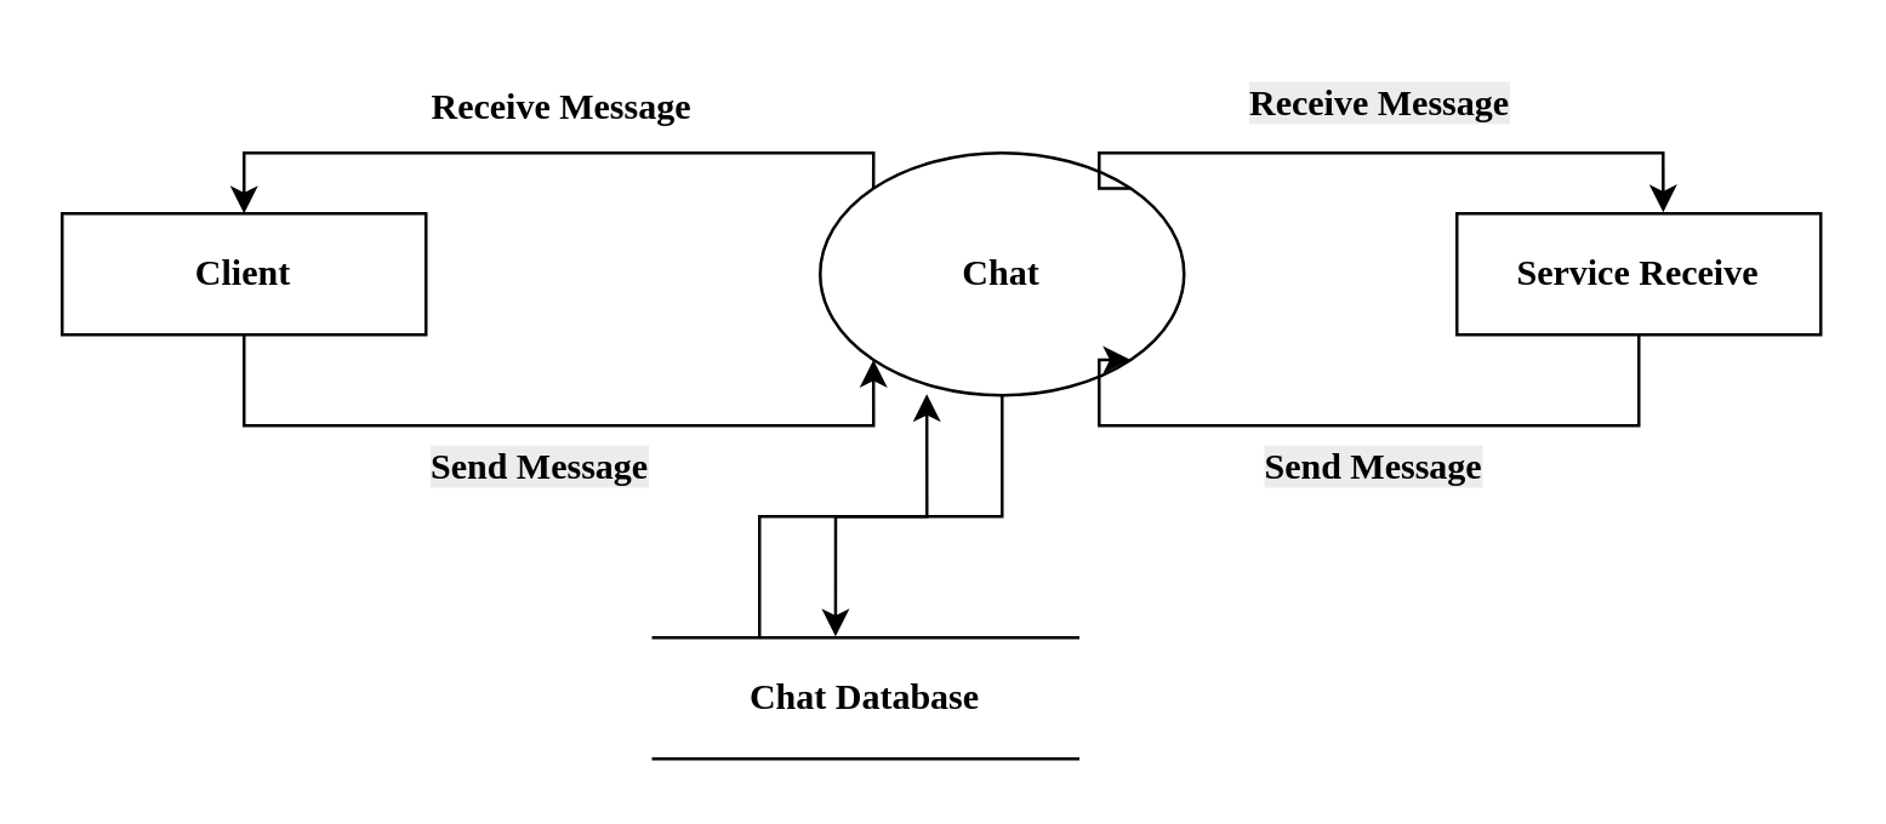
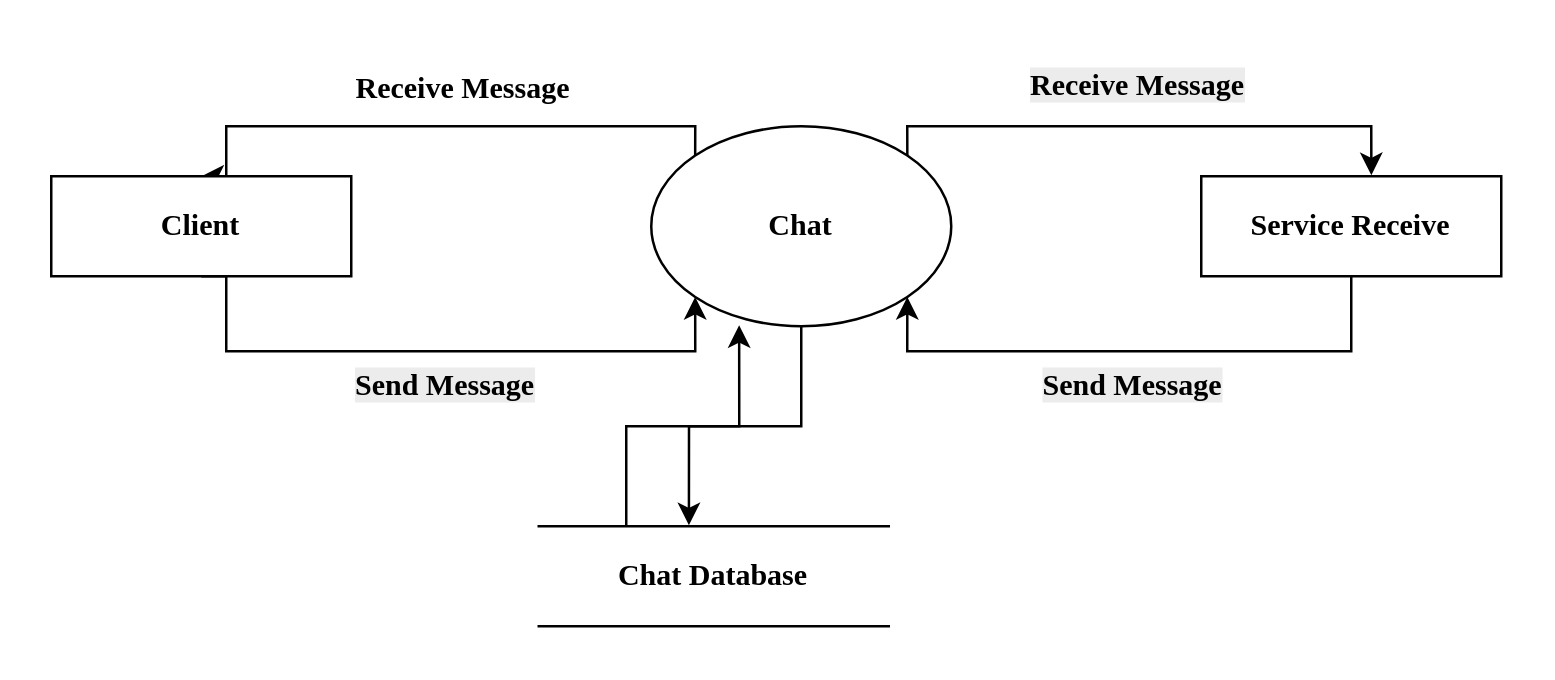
  <mxCell id="0" />
  <mxCell id="1" parent="0" />
  <mxCell id="2" style="edgeStyle=orthogonalEdgeStyle;rounded=0;orthogonalLoop=1;jettySize=auto;html=1;exitX=0;exitY=0;exitDx=0;exitDy=0;entryX=0.5;entryY=0;entryDx=0;entryDy=0;" edge="1" parent="1" source="3" target="5"><mxGeometry relative="1" as="geometry"><Array as="points"><mxPoint x="278" y="50" /><mxPoint x="90" y="50" /></Array></mxGeometry></mxCell>
- <mxCell id="3" value="&lt;font face=&quot;Times New Roman&quot;&gt;&lt;b&gt;Chat&lt;/b&gt;&lt;/font&gt;" style="ellipse;whiteSpace=wrap;html=1;" vertex="1" parent="1"><mxGeometry x="270" y="50" width="120" height="80" as="geometry" /></mxCell>
+ <mxCell id="3" value="&lt;font face=&quot;Times New Roman&quot;&gt;&lt;b&gt;Chat&lt;/b&gt;&lt;/font&gt;" style="ellipse;whiteSpace=wrap;html=1;" vertex="1" parent="1"><mxGeometry x="260" y="50" width="120" height="80" as="geometry" /></mxCell>
  <mxCell id="4" style="edgeStyle=orthogonalEdgeStyle;rounded=0;orthogonalLoop=1;jettySize=auto;html=1;exitX=0.5;exitY=1;exitDx=0;exitDy=0;entryX=0;entryY=1;entryDx=0;entryDy=0;" edge="1" parent="1" source="5" target="3"><mxGeometry relative="1" as="geometry"><Array as="points"><mxPoint x="90" y="140" /><mxPoint x="278" y="140" /></Array></mxGeometry></mxCell>
  <mxCell id="5" value="&lt;font face=&quot;Times New Roman&quot;&gt;&lt;b&gt;Client&lt;/b&gt;&lt;/font&gt;" style="rounded=0;whiteSpace=wrap;html=1;" vertex="1" parent="1"><mxGeometry x="20" y="70" width="120" height="40" as="geometry" /></mxCell>
  <mxCell id="6" style="edgeStyle=orthogonalEdgeStyle;rounded=0;orthogonalLoop=1;jettySize=auto;html=1;entryX=1;entryY=1;entryDx=0;entryDy=0;" edge="1" parent="1" source="7" target="3"><mxGeometry relative="1" as="geometry"><Array as="points"><mxPoint x="540" y="140" /><mxPoint x="362" y="140" /></Array></mxGeometry></mxCell>
  <mxCell id="7" value="&lt;font face=&quot;Times New Roman&quot;&gt;&lt;b&gt;Service Receive&lt;/b&gt;&lt;/font&gt;" style="rounded=0;whiteSpace=wrap;html=1;" vertex="1" parent="1"><mxGeometry x="480" y="70" width="120" height="40" as="geometry" /></mxCell>
  <mxCell id="8" style="edgeStyle=orthogonalEdgeStyle;rounded=0;orthogonalLoop=1;jettySize=auto;html=1;exitX=1;exitY=0;exitDx=0;exitDy=0;entryX=0.567;entryY=-0.01;entryDx=0;entryDy=0;entryPerimeter=0;" edge="1" parent="1" source="3" target="7"><mxGeometry relative="1" as="geometry"><Array as="points"><mxPoint x="362" y="50" /><mxPoint x="548" y="50" /></Array></mxGeometry></mxCell>
  <mxCell id="9" value="&lt;b&gt;&lt;font face=&quot;Times New Roman&quot;&gt;Receive Message&lt;/font&gt;&lt;/b&gt;" style="text;html=1;align=center;verticalAlign=middle;whiteSpace=wrap;rounded=0;" vertex="1" parent="1"><mxGeometry x="130" y="20" width="110" height="30" as="geometry" /></mxCell>
  <mxCell id="10" value="&lt;b style=&quot;forced-color-adjust: none; color: rgb(0, 0, 0); font-family: Helvetica; font-size: 12px; font-style: normal; font-variant-ligatures: normal; font-variant-caps: normal; letter-spacing: normal; orphans: 2; text-align: center; text-indent: 0px; text-transform: none; widows: 2; word-spacing: 0px; -webkit-text-stroke-width: 0px; white-space: normal; background-color: rgb(236, 236, 236); text-decoration-thickness: initial; text-decoration-style: initial; text-decoration-color: initial;&quot;&gt;&lt;font face=&quot;Times New Roman&quot; style=&quot;forced-color-adjust: none;&quot;&gt;Receive Message&lt;/font&gt;&lt;/b&gt;" style="text;whiteSpace=wrap;html=1;" vertex="1" parent="1"><mxGeometry x="410" y="20" width="120" height="40" as="geometry" /></mxCell>
  <mxCell id="11" value="&lt;b style=&quot;color: rgb(0, 0, 0); text-align: center; background-color: rgb(236, 236, 236);&quot;&gt;&lt;font face=&quot;Times New Roman&quot;&gt;Send Message&lt;/font&gt;&lt;/b&gt;" style="text;whiteSpace=wrap;html=1;" vertex="1" parent="1"><mxGeometry x="140" y="140" width="120" height="40" as="geometry" /></mxCell>
  <mxCell id="12" value="&lt;b data-mx-given-colors=&quot;{&amp;quot;color&amp;quot;:&amp;quot;rgb(0, 0, 0)&amp;quot;,&amp;quot;background-color&amp;quot;:&amp;quot;rgb(236, 236, 236)&amp;quot;}&quot; style=&quot;forced-color-adjust: none; color: light-dark(rgb(0, 0, 0), rgb(237, 237, 237)); font-family: Helvetica; font-size: 12px; font-style: normal; font-variant-ligatures: normal; font-variant-caps: normal; letter-spacing: normal; orphans: 2; text-indent: 0px; text-transform: none; widows: 2; word-spacing: 0px; -webkit-text-stroke-width: 0px; white-space: normal; text-decoration-thickness: initial; text-decoration-style: initial; text-decoration-color: initial; text-align: center; background-color: light-dark(rgb(236, 236, 236), rgb(34, 34, 34));&quot;&gt;&lt;font face=&quot;Times New Roman&quot; style=&quot;forced-color-adjust: none;&quot;&gt;Send Message&lt;/font&gt;&lt;/b&gt;" style="text;whiteSpace=wrap;html=1;" vertex="1" parent="1"><mxGeometry x="415" y="140" width="110" height="20" as="geometry" /></mxCell>
  <mxCell id="13" value="&lt;font face=&quot;Times New Roman&quot;&gt;&lt;b&gt;Chat Database&lt;/b&gt;&lt;/font&gt;" style="shape=partialRectangle;whiteSpace=wrap;html=1;top=0;bottom=0;fillColor=none;direction=south;" vertex="1" parent="1"><mxGeometry x="215" y="210" width="140" height="40" as="geometry" /></mxCell>
  <mxCell id="14" style="edgeStyle=orthogonalEdgeStyle;rounded=0;orthogonalLoop=1;jettySize=auto;html=1;exitX=0;exitY=0.75;exitDx=0;exitDy=0;entryX=0.293;entryY=0.995;entryDx=0;entryDy=0;entryPerimeter=0;" edge="1" parent="1" source="13" target="3"><mxGeometry relative="1" as="geometry" /></mxCell>
  <mxCell id="15" style="edgeStyle=orthogonalEdgeStyle;rounded=0;orthogonalLoop=1;jettySize=auto;html=1;exitX=0.5;exitY=1;exitDx=0;exitDy=0;entryX=-0.01;entryY=0.571;entryDx=0;entryDy=0;entryPerimeter=0;" edge="1" parent="1" source="3" target="13"><mxGeometry relative="1" as="geometry" /></mxCell>
